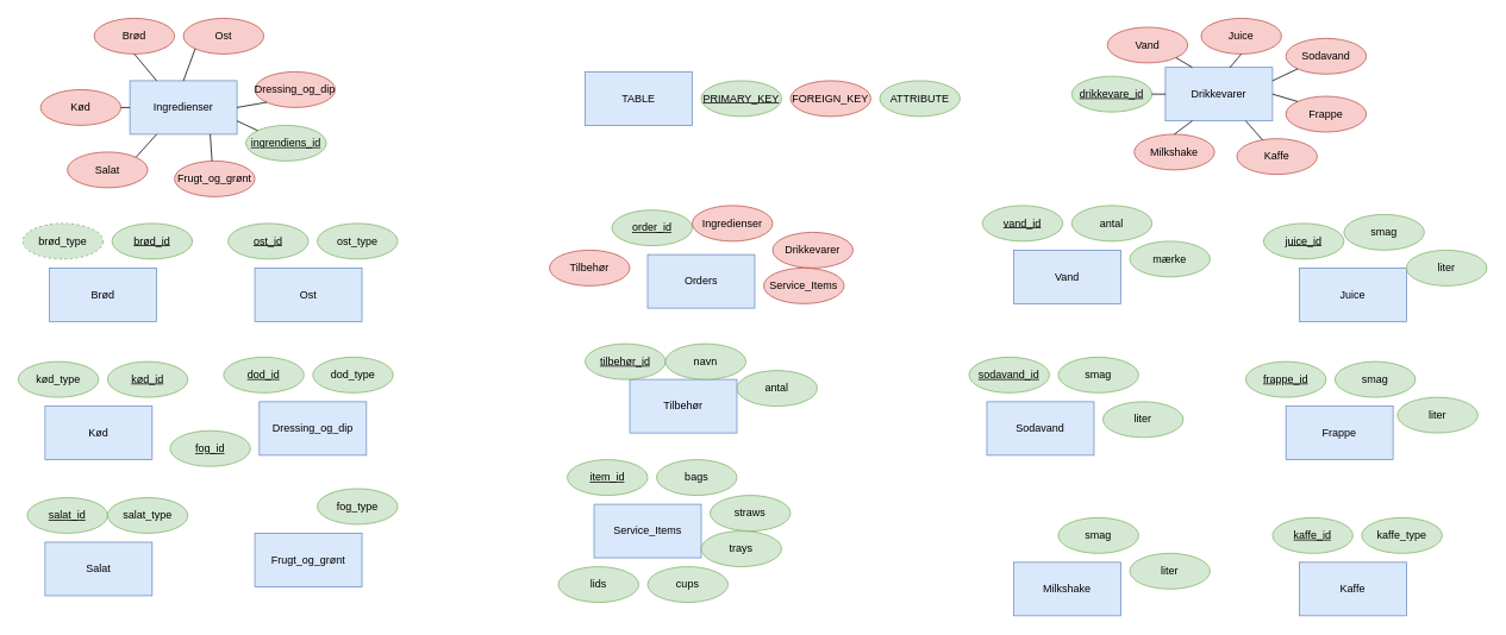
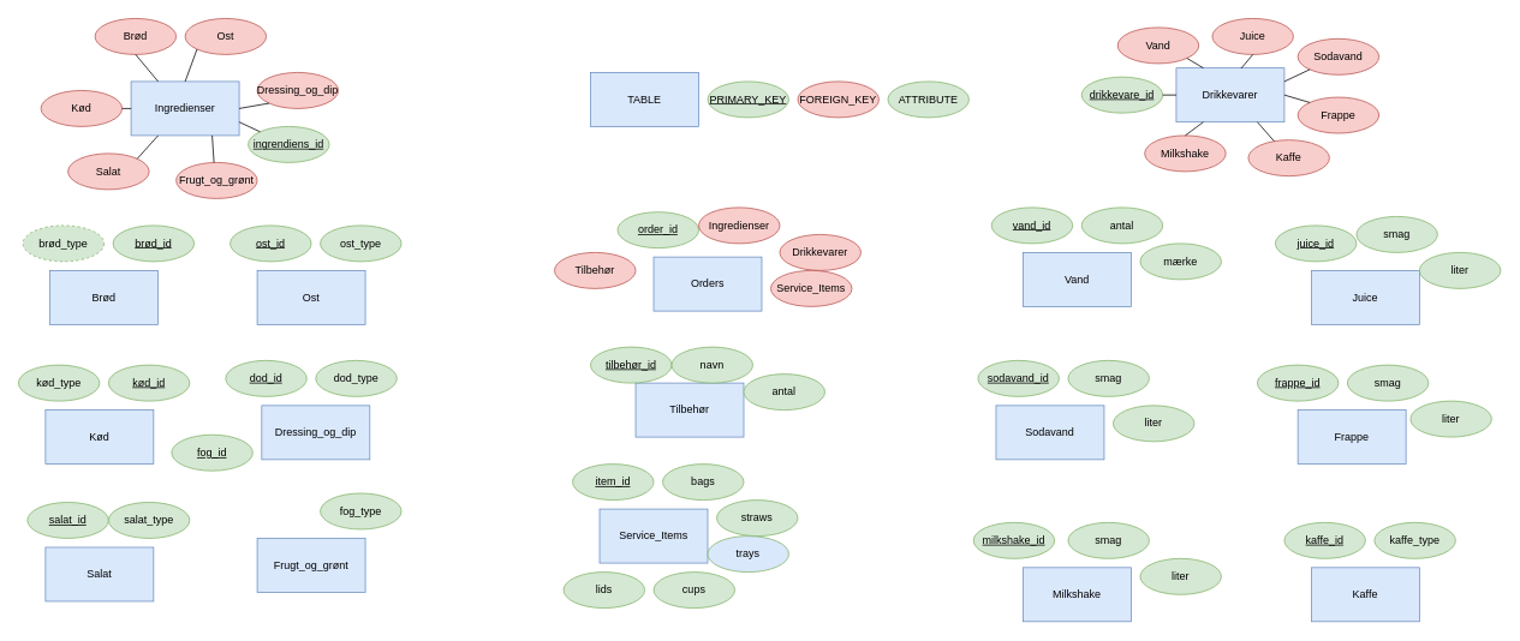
  <mxCell id="0" />
  <mxCell id="1" parent="0" />
  <mxCell id="2" value="Ingredienser" style="rounded=0;whiteSpace=wrap;html=1;fillColor=#dae8fc;strokeColor=#6c8ebf;" vertex="1" parent="1"><mxGeometry x="145" y="90" width="120" height="60" as="geometry" /></mxCell>
  <mxCell id="3" value="Drikkevarer" style="rounded=0;whiteSpace=wrap;html=1;fillColor=#dae8fc;strokeColor=#6c8ebf;" vertex="1" parent="1"><mxGeometry x="1305" y="75" width="120" height="60" as="geometry" /></mxCell>
  <mxCell id="4" value="&lt;u&gt;ingrendiens_id&lt;/u&gt;" style="ellipse;whiteSpace=wrap;html=1;fillColor=#d5e8d4;strokeColor=#82b366;" vertex="1" parent="1"><mxGeometry x="275" y="140" width="90" height="40" as="geometry" /></mxCell>
  <mxCell id="5" value="Salat" style="rounded=0;whiteSpace=wrap;html=1;fillColor=#dae8fc;strokeColor=#6c8ebf;" vertex="1" parent="1"><mxGeometry x="50" y="607.5" width="120" height="60" as="geometry" /></mxCell>
  <mxCell id="6" value="Salat" style="ellipse;whiteSpace=wrap;html=1;fillColor=#f8cecc;strokeColor=#b85450;" vertex="1" parent="1"><mxGeometry x="75" y="170" width="90" height="40" as="geometry" /></mxCell>
  <mxCell id="7" value="Frugt_og_grønt" style="ellipse;whiteSpace=wrap;html=1;fillColor=#f8cecc;strokeColor=#b85450;" vertex="1" parent="1"><mxGeometry x="195" y="180" width="90" height="40" as="geometry" /></mxCell>
  <mxCell id="8" value="Kød" style="ellipse;whiteSpace=wrap;html=1;fillColor=#f8cecc;strokeColor=#b85450;" vertex="1" parent="1"><mxGeometry x="45" y="100" width="90" height="40" as="geometry" /></mxCell>
  <mxCell id="9" value="Brød" style="ellipse;whiteSpace=wrap;html=1;fillColor=#f8cecc;strokeColor=#b85450;" vertex="1" parent="1"><mxGeometry x="105" y="20" width="90" height="40" as="geometry" /></mxCell>
  <mxCell id="10" value="Frugt_og_grønt" style="rounded=0;whiteSpace=wrap;html=1;fillColor=#dae8fc;strokeColor=#6c8ebf;" vertex="1" parent="1"><mxGeometry x="285" y="597.5" width="120" height="60" as="geometry" /></mxCell>
  <mxCell id="11" value="Kød" style="rounded=0;whiteSpace=wrap;html=1;fillColor=#dae8fc;strokeColor=#6c8ebf;" vertex="1" parent="1"><mxGeometry x="50" y="455" width="120" height="60" as="geometry" /></mxCell>
  <mxCell id="12" value="Brød" style="rounded=0;whiteSpace=wrap;html=1;fillColor=#dae8fc;strokeColor=#6c8ebf;" vertex="1" parent="1"><mxGeometry x="55" y="300" width="120" height="60" as="geometry" /></mxCell>
  <mxCell id="13" value="&lt;u&gt;brød_id&lt;/u&gt;" style="ellipse;whiteSpace=wrap;html=1;fillColor=#d5e8d4;strokeColor=#82b366;" vertex="1" parent="1"><mxGeometry x="125" y="250" width="90" height="40" as="geometry" /></mxCell>
  <mxCell id="14" value="brød_type" style="ellipse;whiteSpace=wrap;html=1;fillColor=#d5e8d4;strokeColor=#82b366;dashed=1;" vertex="1" parent="1"><mxGeometry x="25" y="250" width="90" height="40" as="geometry" /></mxCell>
  <mxCell id="15" value="&lt;u&gt;kød_id&lt;/u&gt;" style="ellipse;whiteSpace=wrap;html=1;fillColor=#d5e8d4;strokeColor=#82b366;" vertex="1" parent="1"><mxGeometry x="120" y="405" width="90" height="40" as="geometry" /></mxCell>
  <mxCell id="16" value="kød_type" style="ellipse;whiteSpace=wrap;html=1;fillColor=#d5e8d4;strokeColor=#82b366;" vertex="1" parent="1"><mxGeometry x="20" y="405" width="90" height="40" as="geometry" /></mxCell>
  <mxCell id="17" value="fog_type" style="ellipse;whiteSpace=wrap;html=1;fillColor=#d5e8d4;strokeColor=#82b366;" vertex="1" parent="1"><mxGeometry x="355" y="547.5" width="90" height="40" as="geometry" /></mxCell>
  <mxCell id="18" value="&lt;u&gt;fog_id&lt;/u&gt;" style="ellipse;whiteSpace=wrap;html=1;fillColor=#d5e8d4;strokeColor=#82b366;" vertex="1" parent="1"><mxGeometry x="190" y="482.5" width="90" height="40" as="geometry" /></mxCell>
  <mxCell id="19" value="&lt;u&gt;salat_id&lt;/u&gt;" style="ellipse;whiteSpace=wrap;html=1;fillColor=#d5e8d4;strokeColor=#82b366;" vertex="1" parent="1"><mxGeometry x="30" y="557.5" width="90" height="40" as="geometry" /></mxCell>
  <mxCell id="20" value="salat_type" style="ellipse;whiteSpace=wrap;html=1;fillColor=#d5e8d4;strokeColor=#82b366;" vertex="1" parent="1"><mxGeometry x="120" y="557.5" width="90" height="40" as="geometry" /></mxCell>
  <mxCell id="21" value="Ost" style="ellipse;whiteSpace=wrap;html=1;fillColor=#f8cecc;strokeColor=#b85450;" vertex="1" parent="1"><mxGeometry x="205" y="20" width="90" height="40" as="geometry" /></mxCell>
  <mxCell id="22" value="Ost" style="rounded=0;whiteSpace=wrap;html=1;fillColor=#dae8fc;strokeColor=#6c8ebf;" vertex="1" parent="1"><mxGeometry x="285" y="300" width="120" height="60" as="geometry" /></mxCell>
  <mxCell id="23" value="&lt;u&gt;ost_id&lt;/u&gt;" style="ellipse;whiteSpace=wrap;html=1;fillColor=#d5e8d4;strokeColor=#82b366;" vertex="1" parent="1"><mxGeometry x="255" y="250" width="90" height="40" as="geometry" /></mxCell>
  <mxCell id="24" value="ost_type" style="ellipse;whiteSpace=wrap;html=1;fillColor=#d5e8d4;strokeColor=#82b366;" vertex="1" parent="1"><mxGeometry x="355" y="250" width="90" height="40" as="geometry" /></mxCell>
  <mxCell id="25" value="Dressing_og_dip" style="ellipse;whiteSpace=wrap;html=1;fillColor=#f8cecc;strokeColor=#b85450;" vertex="1" parent="1"><mxGeometry x="285" y="80" width="90" height="40" as="geometry" /></mxCell>
  <mxCell id="26" value="Dressing_og_dip" style="rounded=0;whiteSpace=wrap;html=1;fillColor=#dae8fc;strokeColor=#6c8ebf;" vertex="1" parent="1"><mxGeometry x="290" y="450" width="120" height="60" as="geometry" /></mxCell>
  <mxCell id="27" value="&lt;u&gt;dod_id&lt;/u&gt;" style="ellipse;whiteSpace=wrap;html=1;fillColor=#d5e8d4;strokeColor=#82b366;" vertex="1" parent="1"><mxGeometry x="250" y="400" width="90" height="40" as="geometry" /></mxCell>
  <mxCell id="28" value="dod_type" style="ellipse;whiteSpace=wrap;html=1;fillColor=#d5e8d4;strokeColor=#82b366;" vertex="1" parent="1"><mxGeometry x="350" y="400" width="90" height="40" as="geometry" /></mxCell>
  <mxCell id="29" value="&lt;u&gt;drikkevare_id&lt;/u&gt;" style="ellipse;whiteSpace=wrap;html=1;fillColor=#d5e8d4;strokeColor=#82b366;" vertex="1" parent="1"><mxGeometry x="1200" y="85" width="90" height="40" as="geometry" /></mxCell>
  <mxCell id="30" value="Vand" style="ellipse;whiteSpace=wrap;html=1;fillColor=#f8cecc;strokeColor=#b85450;" vertex="1" parent="1"><mxGeometry x="1240" y="30" width="90" height="40" as="geometry" /></mxCell>
  <mxCell id="31" value="Juice" style="ellipse;whiteSpace=wrap;html=1;fillColor=#f8cecc;strokeColor=#b85450;" vertex="1" parent="1"><mxGeometry x="1345" y="20" width="90" height="40" as="geometry" /></mxCell>
  <mxCell id="32" value="Sodavand" style="ellipse;whiteSpace=wrap;html=1;fillColor=#f8cecc;strokeColor=#b85450;" vertex="1" parent="1"><mxGeometry x="1440" y="42.5" width="90" height="40" as="geometry" /></mxCell>
  <mxCell id="33" value="Milkshake" style="ellipse;whiteSpace=wrap;html=1;fillColor=#f8cecc;strokeColor=#b85450;" vertex="1" parent="1"><mxGeometry x="1270" y="150" width="90" height="40" as="geometry" /></mxCell>
  <mxCell id="34" value="Kaffe" style="ellipse;whiteSpace=wrap;html=1;fillColor=#f8cecc;strokeColor=#b85450;" vertex="1" parent="1"><mxGeometry x="1385" y="155" width="90" height="40" as="geometry" /></mxCell>
  <mxCell id="35" value="Vand" style="rounded=0;whiteSpace=wrap;html=1;fillColor=#dae8fc;strokeColor=#6c8ebf;" vertex="1" parent="1"><mxGeometry x="1135" y="280" width="120" height="60" as="geometry" /></mxCell>
  <mxCell id="36" value="Sodavand" style="rounded=0;whiteSpace=wrap;html=1;fillColor=#dae8fc;strokeColor=#6c8ebf;" vertex="1" parent="1"><mxGeometry x="1105" y="450" width="120" height="60" as="geometry" /></mxCell>
  <mxCell id="37" value="Milkshake" style="rounded=0;whiteSpace=wrap;html=1;fillColor=#dae8fc;strokeColor=#6c8ebf;" vertex="1" parent="1"><mxGeometry x="1135" y="630" width="120" height="60" as="geometry" /></mxCell>
  <mxCell id="38" value="Kaffe" style="rounded=0;whiteSpace=wrap;html=1;fillColor=#dae8fc;strokeColor=#6c8ebf;" vertex="1" parent="1"><mxGeometry x="1455" y="630" width="120" height="60" as="geometry" /></mxCell>
  <mxCell id="39" value="Juice" style="rounded=0;whiteSpace=wrap;html=1;fillColor=#dae8fc;strokeColor=#6c8ebf;" vertex="1" parent="1"><mxGeometry x="1455" y="300" width="120" height="60" as="geometry" /></mxCell>
+ <mxCell id="40" value="&lt;u&gt;milkshake_id&lt;/u&gt;" style="ellipse;whiteSpace=wrap;html=1;fillColor=#d5e8d4;strokeColor=#82b366;" vertex="1" parent="1"><mxGeometry x="1080" y="580" width="90" height="40" as="geometry" /></mxCell>
  <mxCell id="41" value="smag" style="ellipse;whiteSpace=wrap;html=1;fillColor=#d5e8d4;strokeColor=#82b366;" vertex="1" parent="1"><mxGeometry x="1185" y="580" width="90" height="40" as="geometry" /></mxCell>
  <mxCell id="42" value="&lt;u&gt;sodavand_id&lt;/u&gt;" style="ellipse;whiteSpace=wrap;html=1;fillColor=#d5e8d4;strokeColor=#82b366;" vertex="1" parent="1"><mxGeometry x="1085" y="400" width="90" height="40" as="geometry" /></mxCell>
  <mxCell id="43" value="smag" style="ellipse;whiteSpace=wrap;html=1;fillColor=#d5e8d4;strokeColor=#82b366;" vertex="1" parent="1"><mxGeometry x="1185" y="400" width="90" height="40" as="geometry" /></mxCell>
  <mxCell id="44" value="Frappe" style="ellipse;whiteSpace=wrap;html=1;fillColor=#f8cecc;strokeColor=#b85450;" vertex="1" parent="1"><mxGeometry x="1440" y="107.5" width="90" height="40" as="geometry" /></mxCell>
  <mxCell id="45" value="Frappe" style="rounded=0;whiteSpace=wrap;html=1;fillColor=#dae8fc;strokeColor=#6c8ebf;" vertex="1" parent="1"><mxGeometry x="1440" y="455" width="120" height="60" as="geometry" /></mxCell>
  <mxCell id="46" value="&lt;u&gt;frappe_id&lt;/u&gt;" style="ellipse;whiteSpace=wrap;html=1;fillColor=#d5e8d4;strokeColor=#82b366;" vertex="1" parent="1"><mxGeometry x="1395" y="405" width="90" height="40" as="geometry" /></mxCell>
  <mxCell id="47" value="smag" style="ellipse;whiteSpace=wrap;html=1;fillColor=#d5e8d4;strokeColor=#82b366;" vertex="1" parent="1"><mxGeometry x="1495" y="405" width="90" height="40" as="geometry" /></mxCell>
  <mxCell id="48" value="liter" style="ellipse;whiteSpace=wrap;html=1;fillColor=#d5e8d4;strokeColor=#82b366;" vertex="1" parent="1"><mxGeometry x="1265" y="620" width="90" height="40" as="geometry" /></mxCell>
  <mxCell id="49" value="liter" style="ellipse;whiteSpace=wrap;html=1;fillColor=#d5e8d4;strokeColor=#82b366;" vertex="1" parent="1"><mxGeometry x="1235" y="450" width="90" height="40" as="geometry" /></mxCell>
  <mxCell id="50" value="liter" style="ellipse;whiteSpace=wrap;html=1;fillColor=#d5e8d4;strokeColor=#82b366;" vertex="1" parent="1"><mxGeometry x="1565" y="445" width="90" height="40" as="geometry" /></mxCell>
  <mxCell id="51" value="&lt;u&gt;vand_id&lt;/u&gt;" style="ellipse;whiteSpace=wrap;html=1;fillColor=#d5e8d4;strokeColor=#82b366;" vertex="1" parent="1"><mxGeometry x="1100" y="230" width="90" height="40" as="geometry" /></mxCell>
  <mxCell id="52" value="antal" style="ellipse;whiteSpace=wrap;html=1;fillColor=#d5e8d4;strokeColor=#82b366;" vertex="1" parent="1"><mxGeometry x="1200" y="230" width="90" height="40" as="geometry" /></mxCell>
  <mxCell id="53" value="&lt;u&gt;juice_id&lt;/u&gt;" style="ellipse;whiteSpace=wrap;html=1;fillColor=#d5e8d4;strokeColor=#82b366;" vertex="1" parent="1"><mxGeometry x="1415" y="250" width="90" height="40" as="geometry" /></mxCell>
  <mxCell id="54" value="smag" style="ellipse;whiteSpace=wrap;html=1;fillColor=#d5e8d4;strokeColor=#82b366;" vertex="1" parent="1"><mxGeometry x="1505" y="240" width="90" height="40" as="geometry" /></mxCell>
  <mxCell id="55" value="liter" style="ellipse;whiteSpace=wrap;html=1;fillColor=#d5e8d4;strokeColor=#82b366;" vertex="1" parent="1"><mxGeometry x="1575" y="280" width="90" height="40" as="geometry" /></mxCell>
  <mxCell id="56" value="&lt;u&gt;kaffe_id&lt;/u&gt;" style="ellipse;whiteSpace=wrap;html=1;fillColor=#d5e8d4;strokeColor=#82b366;" vertex="1" parent="1"><mxGeometry x="1425" y="580" width="90" height="40" as="geometry" /></mxCell>
  <mxCell id="57" value="kaffe_type" style="ellipse;whiteSpace=wrap;html=1;fillColor=#d5e8d4;strokeColor=#82b366;" vertex="1" parent="1"><mxGeometry x="1525" y="580" width="90" height="40" as="geometry" /></mxCell>
  <mxCell id="58" value="Service_Items" style="rounded=0;whiteSpace=wrap;html=1;fillColor=#dae8fc;strokeColor=#6c8ebf;" vertex="1" parent="1"><mxGeometry x="665" y="565" width="120" height="60" as="geometry" /></mxCell>
  <mxCell id="59" value="&lt;u&gt;item_id&lt;/u&gt;" style="ellipse;whiteSpace=wrap;html=1;fillColor=#d5e8d4;strokeColor=#82b366;" vertex="1" parent="1"><mxGeometry x="635" y="515" width="90" height="40" as="geometry" /></mxCell>
  <mxCell id="60" value="bags" style="ellipse;whiteSpace=wrap;html=1;fillColor=#d5e8d4;strokeColor=#82b366;" vertex="1" parent="1"><mxGeometry x="735" y="515" width="90" height="40" as="geometry" /></mxCell>
  <mxCell id="61" value="straws" style="ellipse;whiteSpace=wrap;html=1;fillColor=#d5e8d4;strokeColor=#82b366;" vertex="1" parent="1"><mxGeometry x="795" y="555" width="90" height="40" as="geometry" /></mxCell>
  <mxCell id="62" value="cups" style="ellipse;whiteSpace=wrap;html=1;fillColor=#d5e8d4;strokeColor=#82b366;" vertex="1" parent="1"><mxGeometry x="725" y="635" width="90" height="40" as="geometry" /></mxCell>
  <mxCell id="63" value="lids" style="ellipse;whiteSpace=wrap;html=1;fillColor=#d5e8d4;strokeColor=#82b366;" vertex="1" parent="1"><mxGeometry x="625" y="635" width="90" height="40" as="geometry" /></mxCell>
- <mxCell id="64" value="trays" style="ellipse;whiteSpace=wrap;html=1;fillColor=#d5e8d4;strokeColor=#82b366;" vertex="1" parent="1"><mxGeometry x="785" y="595" width="90" height="40" as="geometry" /></mxCell>
+ <mxCell id="64" value="trays" style="ellipse;whiteSpace=wrap;html=1;fillColor=#dae8fc;strokeColor=#82b366;" vertex="1" parent="1"><mxGeometry x="785" y="595" width="90" height="40" as="geometry" /></mxCell>
  <mxCell id="65" value="Tilbehør" style="rounded=0;whiteSpace=wrap;html=1;fillColor=#dae8fc;strokeColor=#6c8ebf;" vertex="1" parent="1"><mxGeometry x="705" y="425" width="120" height="60" as="geometry" /></mxCell>
  <mxCell id="66" value="&lt;u&gt;tilbehør_id&lt;/u&gt;" style="ellipse;whiteSpace=wrap;html=1;fillColor=#d5e8d4;strokeColor=#82b366;" vertex="1" parent="1"><mxGeometry x="655" y="385" width="90" height="40" as="geometry" /></mxCell>
  <mxCell id="67" value="navn" style="ellipse;whiteSpace=wrap;html=1;fillColor=#d5e8d4;strokeColor=#82b366;" vertex="1" parent="1"><mxGeometry x="745" y="385" width="90" height="40" as="geometry" /></mxCell>
  <mxCell id="68" value="antal" style="ellipse;whiteSpace=wrap;html=1;fillColor=#d5e8d4;strokeColor=#82b366;" vertex="1" parent="1"><mxGeometry x="825" y="415" width="90" height="40" as="geometry" /></mxCell>
  <mxCell id="69" value="mærke" style="ellipse;whiteSpace=wrap;html=1;fillColor=#d5e8d4;strokeColor=#82b366;" vertex="1" parent="1"><mxGeometry x="1265" y="270" width="90" height="40" as="geometry" /></mxCell>
  <mxCell id="70" value="Orders" style="rounded=0;whiteSpace=wrap;html=1;fillColor=#dae8fc;strokeColor=#6c8ebf;" vertex="1" parent="1"><mxGeometry x="725" y="285" width="120" height="60" as="geometry" /></mxCell>
  <mxCell id="71" value="&lt;u&gt;order_id&lt;/u&gt;" style="ellipse;whiteSpace=wrap;html=1;fillColor=#d5e8d4;strokeColor=#82b366;" vertex="1" parent="1"><mxGeometry x="685" y="235" width="90" height="40" as="geometry" /></mxCell>
  <mxCell id="72" value="" style="endArrow=none;html=1;rounded=0;exitX=0.5;exitY=1;exitDx=0;exitDy=0;entryX=0.25;entryY=0;entryDx=0;entryDy=0;" edge="1" parent="1" source="9" target="2"><mxGeometry width="50" height="50" relative="1" as="geometry"><mxPoint x="645" y="170" as="sourcePoint" /><mxPoint x="695" y="120" as="targetPoint" /></mxGeometry></mxCell>
  <mxCell id="73" value="" style="endArrow=none;html=1;rounded=0;exitX=0;exitY=1;exitDx=0;exitDy=0;entryX=0.5;entryY=0;entryDx=0;entryDy=0;" edge="1" parent="1" source="21" target="2"><mxGeometry width="50" height="50" relative="1" as="geometry"><mxPoint x="160" y="70" as="sourcePoint" /><mxPoint x="185" y="100" as="targetPoint" /></mxGeometry></mxCell>
  <mxCell id="74" value="" style="endArrow=none;html=1;rounded=0;exitX=0;exitY=0;exitDx=0;exitDy=0;entryX=1;entryY=0.75;entryDx=0;entryDy=0;" edge="1" parent="1" source="4" target="2"><mxGeometry width="50" height="50" relative="1" as="geometry"><mxPoint x="170" y="80" as="sourcePoint" /><mxPoint x="195" y="110" as="targetPoint" /></mxGeometry></mxCell>
  <mxCell id="75" value="" style="endArrow=none;html=1;rounded=0;exitX=0.75;exitY=1;exitDx=0;exitDy=0;entryX=0.578;entryY=0;entryDx=0;entryDy=0;entryPerimeter=0;" edge="1" parent="1" source="2"><mxGeometry width="50" height="50" relative="1" as="geometry"><mxPoint x="180" y="90" as="sourcePoint" /><mxPoint x="237.02" y="180" as="targetPoint" /></mxGeometry></mxCell>
  <mxCell id="76" value="" style="endArrow=none;html=1;rounded=0;exitX=0.25;exitY=1;exitDx=0;exitDy=0;entryX=1;entryY=0;entryDx=0;entryDy=0;" edge="1" parent="1" source="2" target="6"><mxGeometry width="50" height="50" relative="1" as="geometry"><mxPoint x="190" y="100" as="sourcePoint" /><mxPoint x="215" y="130" as="targetPoint" /></mxGeometry></mxCell>
  <mxCell id="77" value="" style="endArrow=none;html=1;rounded=0;exitX=1;exitY=0.5;exitDx=0;exitDy=0;entryX=0;entryY=0.5;entryDx=0;entryDy=0;" edge="1" parent="1" source="8" target="2"><mxGeometry width="50" height="50" relative="1" as="geometry"><mxPoint x="200" y="110" as="sourcePoint" /><mxPoint x="225" y="140" as="targetPoint" /></mxGeometry></mxCell>
  <mxCell id="78" value="" style="endArrow=none;html=1;rounded=0;exitX=1;exitY=0.5;exitDx=0;exitDy=0;entryX=0;entryY=1;entryDx=0;entryDy=0;" edge="1" parent="1" source="2" target="25"><mxGeometry width="50" height="50" relative="1" as="geometry"><mxPoint x="210" y="120" as="sourcePoint" /><mxPoint x="235" y="150" as="targetPoint" /></mxGeometry></mxCell>
  <mxCell id="79" value="TABLE" style="rounded=0;whiteSpace=wrap;html=1;fillColor=#dae8fc;strokeColor=#6c8ebf;" vertex="1" parent="1"><mxGeometry x="655" y="80" width="120" height="60" as="geometry" /></mxCell>
  <mxCell id="80" value="&lt;u&gt;PRIMARY_KEY&lt;/u&gt;" style="ellipse;whiteSpace=wrap;html=1;fillColor=#d5e8d4;strokeColor=#82b366;" vertex="1" parent="1"><mxGeometry x="785" y="90" width="90" height="40" as="geometry" /></mxCell>
  <mxCell id="81" value="ATTRIBUTE" style="ellipse;whiteSpace=wrap;html=1;fillColor=#d5e8d4;strokeColor=#82b366;" vertex="1" parent="1"><mxGeometry x="985" y="90" width="90" height="40" as="geometry" /></mxCell>
  <mxCell id="82" value="FOREIGN_KEY" style="ellipse;whiteSpace=wrap;html=1;fillColor=#f8cecc;strokeColor=#b85450;" vertex="1" parent="1"><mxGeometry x="885" y="90" width="90" height="40" as="geometry" /></mxCell>
  <mxCell id="83" value="" style="endArrow=none;html=1;rounded=0;exitX=0.5;exitY=1;exitDx=0;exitDy=0;entryX=0.6;entryY=0.008;entryDx=0;entryDy=0;entryPerimeter=0;" edge="1" parent="1" source="31" target="3"><mxGeometry width="50" height="50" relative="1" as="geometry"><mxPoint x="1390" y="57.5" as="sourcePoint" /><mxPoint x="507.02" y="-272.5" as="targetPoint" /></mxGeometry></mxCell>
  <mxCell id="84" value="" style="endArrow=none;html=1;rounded=0;exitX=1;exitY=1;exitDx=0;exitDy=0;entryX=0.25;entryY=0;entryDx=0;entryDy=0;" edge="1" parent="1" source="30" target="3"><mxGeometry width="50" height="50" relative="1" as="geometry"><mxPoint x="1400" y="67.5" as="sourcePoint" /><mxPoint x="1387" y="85.5" as="targetPoint" /></mxGeometry></mxCell>
  <mxCell id="85" value="" style="endArrow=none;html=1;rounded=0;exitX=0;exitY=1;exitDx=0;exitDy=0;entryX=1;entryY=0.25;entryDx=0;entryDy=0;" edge="1" parent="1" source="32" target="3"><mxGeometry width="50" height="50" relative="1" as="geometry"><mxPoint x="1410" y="77.5" as="sourcePoint" /><mxPoint x="1397" y="95.5" as="targetPoint" /></mxGeometry></mxCell>
  <mxCell id="86" value="" style="endArrow=none;html=1;rounded=0;exitX=0;exitY=0;exitDx=0;exitDy=0;entryX=1;entryY=0.5;entryDx=0;entryDy=0;" edge="1" parent="1" source="44" target="3"><mxGeometry width="50" height="50" relative="1" as="geometry"><mxPoint x="1420" y="87.5" as="sourcePoint" /><mxPoint x="1485" y="107.5" as="targetPoint" /></mxGeometry></mxCell>
  <mxCell id="87" value="" style="endArrow=none;html=1;rounded=0;entryX=0.75;entryY=1;entryDx=0;entryDy=0;" edge="1" parent="1" source="34" target="3"><mxGeometry width="50" height="50" relative="1" as="geometry"><mxPoint x="1430" y="97.5" as="sourcePoint" /><mxPoint x="1417" y="115.5" as="targetPoint" /></mxGeometry></mxCell>
  <mxCell id="88" value="" style="endArrow=none;html=1;rounded=0;exitX=0.25;exitY=1;exitDx=0;exitDy=0;entryX=0.5;entryY=0;entryDx=0;entryDy=0;" edge="1" parent="1" source="3" target="33"><mxGeometry width="50" height="50" relative="1" as="geometry"><mxPoint x="1440" y="107.5" as="sourcePoint" /><mxPoint x="1427" y="125.5" as="targetPoint" /></mxGeometry></mxCell>
  <mxCell id="89" value="" style="endArrow=none;html=1;rounded=0;exitX=0;exitY=0.5;exitDx=0;exitDy=0;entryX=1;entryY=0.5;entryDx=0;entryDy=0;" edge="1" parent="1" source="3" target="29"><mxGeometry width="50" height="50" relative="1" as="geometry"><mxPoint x="1450" y="117.5" as="sourcePoint" /><mxPoint x="1437" y="135.5" as="targetPoint" /></mxGeometry></mxCell>
  <mxCell id="90" value="Ingredienser" style="ellipse;whiteSpace=wrap;html=1;fillColor=#f8cecc;strokeColor=#b85450;" vertex="1" parent="1"><mxGeometry x="775" y="230" width="90" height="40" as="geometry" /></mxCell>
  <mxCell id="91" value="Drikkevarer" style="ellipse;whiteSpace=wrap;html=1;fillColor=#f8cecc;strokeColor=#b85450;" vertex="1" parent="1"><mxGeometry x="865" y="260" width="90" height="40" as="geometry" /></mxCell>
  <mxCell id="92" value="Service_Items" style="ellipse;whiteSpace=wrap;html=1;fillColor=#f8cecc;strokeColor=#b85450;" vertex="1" parent="1"><mxGeometry x="855" y="300" width="90" height="40" as="geometry" /></mxCell>
  <mxCell id="93" value="Tilbehør" style="ellipse;whiteSpace=wrap;html=1;fillColor=#f8cecc;strokeColor=#b85450;" vertex="1" parent="1"><mxGeometry x="615" y="280" width="90" height="40" as="geometry" /></mxCell>
